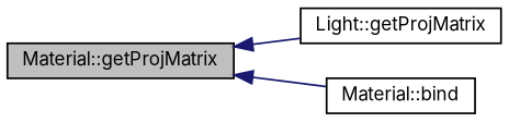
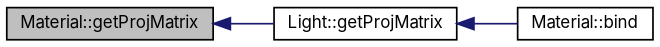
  digraph {
    fontname=Inter
    rankdir=LR
    node [color=black fillcolor=white fontname=Inter fontsize=10 shape=record style=filled]
    edge [color=midnightblue dir=back fontname=Inter fontsize=10 labelfontname=Helvetica labelfontsize=10 style=solid]
    n1 [fillcolor=grey75 fontcolor=black height=0.2 label="Material::getProjMatrix" width=0.4]
    n2 [height=0.2 label="Light::getProjMatrix" width=0.4]
    n3 [height=0.2 label="Material::bind" width=0.4]
    n1 -> n2
-   n1 -> n3
+   n2 -> n3
  }
